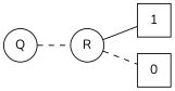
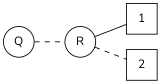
  digraph {
    fontname=Nunito
    rankdir=LR
    node [fontname=Nunito shape=circle]
    edge [arrowhead=none fontname=Nunito style=dashed]
    n1 [label=Q]
    n2 [label=R]
    1 [shape=square]
-   0 [shape=square]
+   0 [shape=square label=2]
    n1 -> n2
    n2 -> 1 [style=""]
    n2 -> 0
  }
